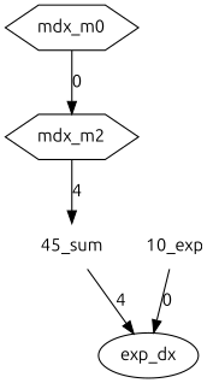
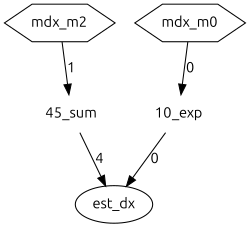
  digraph {
    fontname=Ubuntu
    node [fontname=Ubuntu shape=none]
    edge [fontname=Ubuntu]
-   est_dx [shape=oval label=exp_dx]
+   est_dx [shape=oval]
    n2 [label="45_sum"]
    n3 [label="10_exp"]
    mdx_m0 [shape=polygon sides=6]
    mdx_m2 [shape=polygon sides=6]
    n2 -> est_dx [label=4]
    n3 -> est_dx [label=0]
-   mdx_m0 -> mdx_m2 [label=0]
-   mdx_m2 -> n2 [label=4]
+   mdx_m0 -> n3 [label=0]
+   mdx_m2 -> n2 [label=1]
  }
